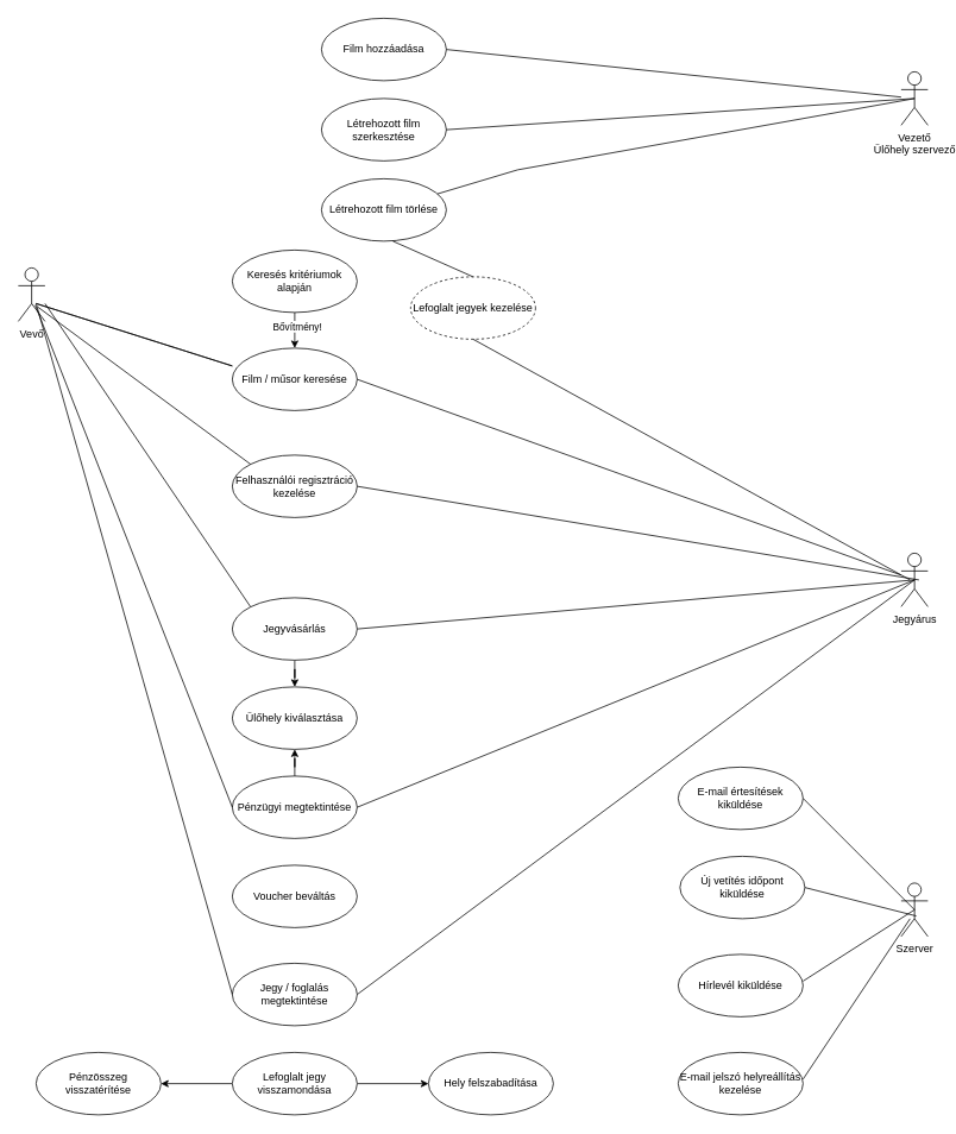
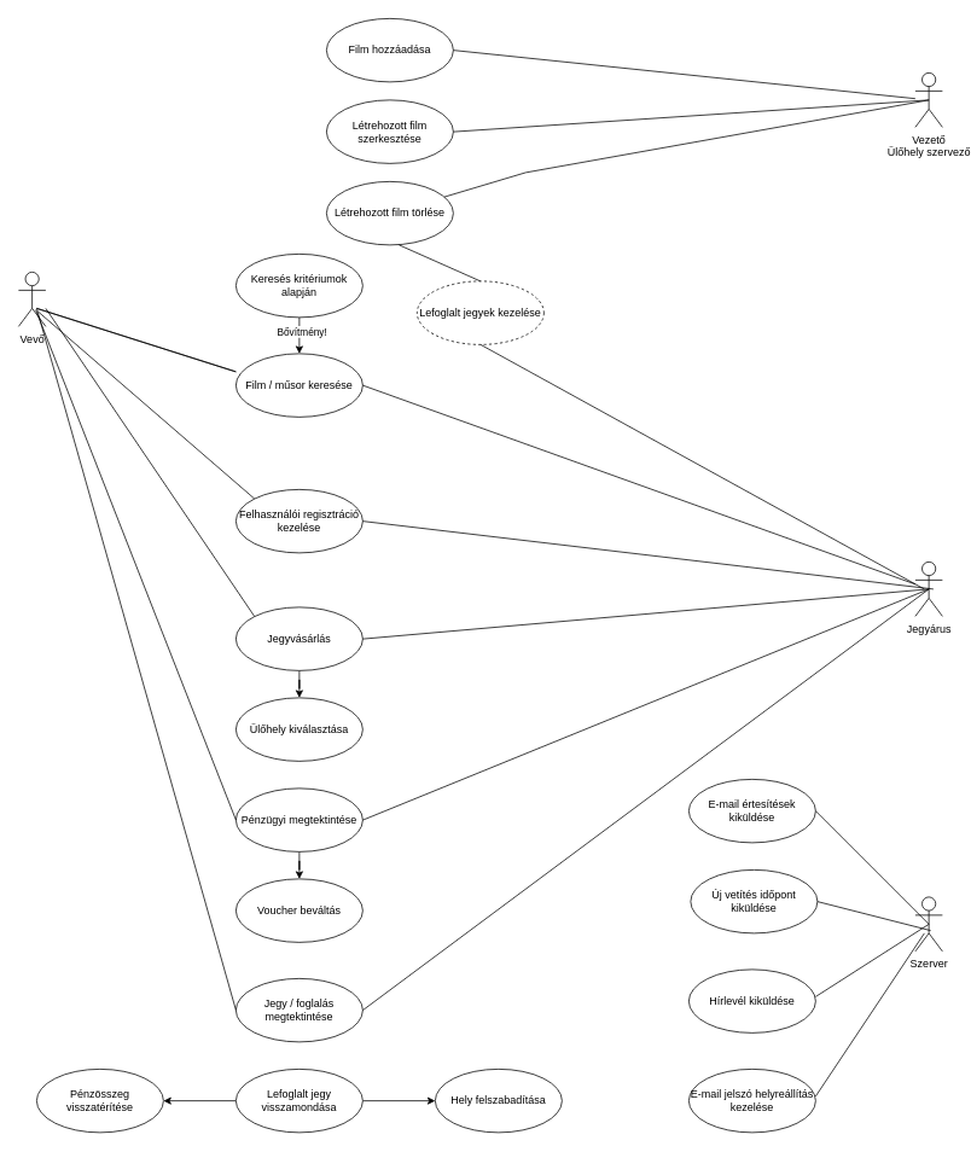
  <mxCell id="0" />
  <mxCell id="1" parent="0" />
  <mxCell id="2" value="Vevő" style="shape=umlActor;verticalLabelPosition=bottom;verticalAlign=top;html=1;" vertex="1" parent="1"><mxGeometry x="20" y="300" width="30" height="60" as="geometry" /></mxCell>
  <mxCell id="3" value="Vezető&lt;br&gt;Ülőhely szervező" style="shape=umlActor;verticalLabelPosition=bottom;verticalAlign=top;html=1;" vertex="1" parent="1"><mxGeometry x="1010" y="80" width="30" height="60" as="geometry" /></mxCell>
  <mxCell id="4" value="Film hozzáadása" style="ellipse;whiteSpace=wrap;html=1;" vertex="1" parent="1"><mxGeometry x="360" y="20" width="140" height="70" as="geometry" /></mxCell>
  <mxCell id="5" value="Létrehozott film szerkesztése" style="ellipse;whiteSpace=wrap;html=1;" vertex="1" parent="1"><mxGeometry x="360" y="110" width="140" height="70" as="geometry" /></mxCell>
  <mxCell id="6" value="Létrehozott film törlése" style="ellipse;whiteSpace=wrap;html=1;" vertex="1" parent="1"><mxGeometry x="360" y="200" width="140" height="70" as="geometry" /></mxCell>
  <mxCell id="7" value="" style="endArrow=none;html=1;rounded=0;exitX=1;exitY=0.5;exitDx=0;exitDy=0;" edge="1" parent="1" source="4" target="3"><mxGeometry width="50" height="50" relative="1" as="geometry"><mxPoint x="330" y="400" as="sourcePoint" /><mxPoint x="380" y="350" as="targetPoint" /></mxGeometry></mxCell>
  <mxCell id="8" value="" style="endArrow=none;html=1;rounded=0;exitX=1;exitY=0.5;exitDx=0;exitDy=0;entryX=0.5;entryY=0.5;entryDx=0;entryDy=0;entryPerimeter=0;" edge="1" parent="1" source="5" target="3"><mxGeometry width="50" height="50" relative="1" as="geometry"><mxPoint x="510" y="60" as="sourcePoint" /><mxPoint x="620" y="91" as="targetPoint" /></mxGeometry></mxCell>
  <mxCell id="9" value="" style="endArrow=none;html=1;rounded=0;entryX=0.5;entryY=0.5;entryDx=0;entryDy=0;entryPerimeter=0;" edge="1" parent="1" source="6" target="3"><mxGeometry width="50" height="50" relative="1" as="geometry"><mxPoint x="520" y="75" as="sourcePoint" /><mxPoint x="630" y="106" as="targetPoint" /><Array as="points"><mxPoint x="580" y="190" /></Array></mxGeometry></mxCell>
  <mxCell id="10" value="Film / műsor keresése" style="ellipse;whiteSpace=wrap;html=1;" vertex="1" parent="1"><mxGeometry x="260" y="390" width="140" height="70" as="geometry" /></mxCell>
  <mxCell id="11" value="" style="endArrow=none;html=1;rounded=0;" edge="1" parent="1"><mxGeometry width="50" height="50" relative="1" as="geometry"><mxPoint x="260" y="410" as="sourcePoint" /><mxPoint x="260" y="410" as="targetPoint" /><Array as="points"><mxPoint x="40" y="340" /></Array></mxGeometry></mxCell>
  <mxCell id="12" value="Jegyárus" style="shape=umlActor;verticalLabelPosition=bottom;verticalAlign=top;html=1;outlineConnect=0;" vertex="1" parent="1"><mxGeometry x="1010" y="620" width="30" height="60" as="geometry" /></mxCell>
  <mxCell id="13" value="" style="endArrow=none;html=1;rounded=0;exitX=1;exitY=0.5;exitDx=0;exitDy=0;" edge="1" parent="1" source="10" target="12"><mxGeometry width="50" height="50" relative="1" as="geometry"><mxPoint x="410" y="440" as="sourcePoint" /><mxPoint x="380" y="550" as="targetPoint" /></mxGeometry></mxCell>
  <mxCell id="14" value="Lefoglalt jegyek kezelése" style="ellipse;whiteSpace=wrap;html=1;dashed=1;" vertex="1" parent="1"><mxGeometry x="460" y="310" width="140" height="70" as="geometry" /></mxCell>
  <mxCell id="15" value="" style="endArrow=none;html=1;rounded=0;exitX=0.5;exitY=0;exitDx=0;exitDy=0;" edge="1" parent="1" source="14"><mxGeometry width="50" height="50" relative="1" as="geometry"><mxPoint x="390" y="320" as="sourcePoint" /><mxPoint x="440" y="270" as="targetPoint" /></mxGeometry></mxCell>
  <mxCell id="16" value="" style="endArrow=none;html=1;rounded=0;entryX=0.5;entryY=1;entryDx=0;entryDy=0;" edge="1" parent="1" target="14"><mxGeometry width="50" height="50" relative="1" as="geometry"><mxPoint x="1020" y="650" as="sourcePoint" /><mxPoint x="600" y="390" as="targetPoint" /></mxGeometry></mxCell>
- <mxCell id="17" value="Felhasználói regisztráció kezelése" style="ellipse;whiteSpace=wrap;html=1;" vertex="1" parent="1"><mxGeometry x="260" y="510" width="140" height="70" as="geometry" /></mxCell>
+ <mxCell id="17" value="Felhasználói regisztráció kezelése" style="ellipse;whiteSpace=wrap;html=1;" vertex="1" parent="1"><mxGeometry x="260" y="540" width="140" height="70" as="geometry" /></mxCell>
  <mxCell id="18" value="" style="endArrow=none;html=1;rounded=0;entryX=0.722;entryY=0.728;entryDx=0;entryDy=0;entryPerimeter=0;exitX=0;exitY=0;exitDx=0;exitDy=0;" edge="1" parent="1" source="17" target="2"><mxGeometry width="50" height="50" relative="1" as="geometry"><mxPoint x="30" y="470" as="sourcePoint" /><mxPoint x="80" y="420" as="targetPoint" /></mxGeometry></mxCell>
  <mxCell id="19" value="" style="endArrow=none;html=1;rounded=0;entryX=1;entryY=0.5;entryDx=0;entryDy=0;" edge="1" parent="1" target="17"><mxGeometry width="50" height="50" relative="1" as="geometry"><mxPoint x="1030" y="650" as="sourcePoint" /><mxPoint x="420" y="650" as="targetPoint" /></mxGeometry></mxCell>
  <mxCell id="20" value="" style="edgeStyle=orthogonalEdgeStyle;rounded=0;orthogonalLoop=1;jettySize=auto;html=1;" edge="1" parent="1" source="21" target="24"><mxGeometry relative="1" as="geometry" /></mxCell>
  <mxCell id="21" value="Jegyvásárlás" style="ellipse;whiteSpace=wrap;html=1;" vertex="1" parent="1"><mxGeometry x="260" y="670" width="140" height="70" as="geometry" /></mxCell>
  <mxCell id="22" value="" style="endArrow=none;html=1;rounded=0;exitX=0;exitY=0;exitDx=0;exitDy=0;" edge="1" parent="1" source="21"><mxGeometry width="50" height="50" relative="1" as="geometry"><mxPoint x="0" y="390" as="sourcePoint" /><mxPoint x="50" y="340" as="targetPoint" /></mxGeometry></mxCell>
  <mxCell id="23" value="" style="endArrow=none;html=1;rounded=0;exitX=1;exitY=0.5;exitDx=0;exitDy=0;entryX=0.5;entryY=0.5;entryDx=0;entryDy=0;entryPerimeter=0;" edge="1" parent="1" source="21" target="12"><mxGeometry width="50" height="50" relative="1" as="geometry"><mxPoint x="470" y="760" as="sourcePoint" /><mxPoint x="680" y="660" as="targetPoint" /></mxGeometry></mxCell>
  <mxCell id="24" value="Ülőhely kiválasztása" style="ellipse;whiteSpace=wrap;html=1;" vertex="1" parent="1"><mxGeometry x="260" y="770" width="140" height="70" as="geometry" /></mxCell>
- <mxCell id="25" value="" style="edgeStyle=orthogonalEdgeStyle;rounded=0;orthogonalLoop=1;jettySize=auto;html=1;" edge="1" parent="1" source="26" target="24"><mxGeometry relative="1" as="geometry" /></mxCell>
+ <mxCell id="25" value="" style="edgeStyle=orthogonalEdgeStyle;rounded=0;orthogonalLoop=1;jettySize=auto;html=1;" edge="1" parent="1" source="26" target="29"><mxGeometry relative="1" as="geometry" /></mxCell>
  <mxCell id="26" value="Pénzügyi megtektintése" style="ellipse;whiteSpace=wrap;html=1;" vertex="1" parent="1"><mxGeometry x="260" y="870" width="140" height="70" as="geometry" /></mxCell>
  <mxCell id="27" value="" style="endArrow=none;html=1;rounded=0;entryX=0.633;entryY=0.694;entryDx=0;entryDy=0;entryPerimeter=0;exitX=0;exitY=0.5;exitDx=0;exitDy=0;" edge="1" parent="1" source="26" target="2"><mxGeometry width="50" height="50" relative="1" as="geometry"><mxPoint x="20" y="440" as="sourcePoint" /><mxPoint x="70" y="390" as="targetPoint" /></mxGeometry></mxCell>
  <mxCell id="28" value="" style="endArrow=none;html=1;rounded=0;exitX=1;exitY=0.5;exitDx=0;exitDy=0;entryX=0.5;entryY=0.5;entryDx=0;entryDy=0;entryPerimeter=0;" edge="1" parent="1" source="26" target="12"><mxGeometry width="50" height="50" relative="1" as="geometry"><mxPoint x="520" y="870" as="sourcePoint" /><mxPoint x="680" y="660" as="targetPoint" /></mxGeometry></mxCell>
  <mxCell id="29" value="Voucher beváltás" style="ellipse;whiteSpace=wrap;html=1;" vertex="1" parent="1"><mxGeometry x="260" y="970" width="140" height="70" as="geometry" /></mxCell>
  <mxCell id="30" value="Jegy / foglalás megtektintése" style="ellipse;whiteSpace=wrap;html=1;" vertex="1" parent="1"><mxGeometry x="260" y="1080" width="140" height="70" as="geometry" /></mxCell>
  <mxCell id="31" value="" style="endArrow=none;html=1;rounded=0;exitX=0;exitY=0.5;exitDx=0;exitDy=0;" edge="1" parent="1" source="30"><mxGeometry width="50" height="50" relative="1" as="geometry"><mxPoint x="10" y="480" as="sourcePoint" /><mxPoint x="40" y="340" as="targetPoint" /></mxGeometry></mxCell>
  <mxCell id="32" value="" style="endArrow=none;html=1;rounded=0;exitX=1;exitY=0.5;exitDx=0;exitDy=0;entryX=0.5;entryY=0.5;entryDx=0;entryDy=0;entryPerimeter=0;" edge="1" parent="1" source="30" target="12"><mxGeometry width="50" height="50" relative="1" as="geometry"><mxPoint x="560" y="870" as="sourcePoint" /><mxPoint x="680" y="660" as="targetPoint" /></mxGeometry></mxCell>
  <mxCell id="33" value="" style="edgeStyle=orthogonalEdgeStyle;rounded=0;orthogonalLoop=1;jettySize=auto;html=1;" edge="1" parent="1" source="35" target="36"><mxGeometry relative="1" as="geometry" /></mxCell>
  <mxCell id="34" value="" style="edgeStyle=orthogonalEdgeStyle;rounded=0;orthogonalLoop=1;jettySize=auto;html=1;" edge="1" parent="1" source="35" target="37"><mxGeometry relative="1" as="geometry" /></mxCell>
  <mxCell id="35" value="Lefoglalt jegy visszamondása" style="ellipse;whiteSpace=wrap;html=1;" vertex="1" parent="1"><mxGeometry x="260" y="1180" width="140" height="70" as="geometry" /></mxCell>
  <mxCell id="36" value="Pénzösszeg visszatérítése" style="ellipse;whiteSpace=wrap;html=1;" vertex="1" parent="1"><mxGeometry x="40" y="1180" width="140" height="70" as="geometry" /></mxCell>
  <mxCell id="37" value="Hely felszabadítása" style="ellipse;whiteSpace=wrap;html=1;" vertex="1" parent="1"><mxGeometry x="480" y="1180" width="140" height="70" as="geometry" /></mxCell>
  <mxCell id="38" value="Szerver" style="shape=umlActor;verticalLabelPosition=bottom;verticalAlign=top;html=1;" vertex="1" parent="1"><mxGeometry x="1010" y="990" width="30" height="60" as="geometry" /></mxCell>
  <mxCell id="39" value="E-mail értesítések kiküldése" style="ellipse;whiteSpace=wrap;html=1;" vertex="1" parent="1"><mxGeometry x="760" y="860" width="140" height="70" as="geometry" /></mxCell>
  <mxCell id="40" value="Új vetítés időpont kiküldése" style="ellipse;whiteSpace=wrap;html=1;" vertex="1" parent="1"><mxGeometry x="762" y="960" width="140" height="70" as="geometry" /></mxCell>
  <mxCell id="41" value="Hírlevél kiküldése" style="ellipse;whiteSpace=wrap;html=1;" vertex="1" parent="1"><mxGeometry x="760" y="1070" width="140" height="70" as="geometry" /></mxCell>
  <mxCell id="42" value="E-mail jelszó helyreállítás kezelése" style="ellipse;whiteSpace=wrap;html=1;" vertex="1" parent="1"><mxGeometry x="760" y="1180" width="140" height="70" as="geometry" /></mxCell>
  <mxCell id="43" value="" style="endArrow=none;html=1;rounded=0;exitX=1;exitY=0.5;exitDx=0;exitDy=0;entryX=0.5;entryY=0.5;entryDx=0;entryDy=0;entryPerimeter=0;" edge="1" parent="1" source="39" target="38"><mxGeometry width="50" height="50" relative="1" as="geometry"><mxPoint x="980" y="1070" as="sourcePoint" /><mxPoint x="1030" y="1020" as="targetPoint" /></mxGeometry></mxCell>
  <mxCell id="44" value="" style="endArrow=none;html=1;rounded=0;entryX=0.5;entryY=0.5;entryDx=0;entryDy=0;entryPerimeter=0;" edge="1" parent="1" target="38"><mxGeometry width="50" height="50" relative="1" as="geometry"><mxPoint x="900" y="1100" as="sourcePoint" /><mxPoint x="950" y="1050" as="targetPoint" /></mxGeometry></mxCell>
  <mxCell id="45" value="" style="endArrow=none;html=1;rounded=0;entryX=0.567;entryY=0.617;entryDx=0;entryDy=0;entryPerimeter=0;exitX=1;exitY=0.5;exitDx=0;exitDy=0;" edge="1" parent="1" source="40" target="38"><mxGeometry width="50" height="50" relative="1" as="geometry"><mxPoint x="910" y="1080" as="sourcePoint" /><mxPoint x="960" y="1030" as="targetPoint" /></mxGeometry></mxCell>
  <mxCell id="46" value="" style="endArrow=none;html=1;rounded=0;" edge="1" parent="1"><mxGeometry width="50" height="50" relative="1" as="geometry"><mxPoint x="900" y="1210" as="sourcePoint" /><mxPoint x="1020" y="1030" as="targetPoint" /></mxGeometry></mxCell>
  <mxCell id="47" style="edgeStyle=orthogonalEdgeStyle;rounded=0;orthogonalLoop=1;jettySize=auto;html=1;exitX=0.5;exitY=1;exitDx=0;exitDy=0;entryX=0.5;entryY=0;entryDx=0;entryDy=0;" edge="1" parent="1" source="49" target="10"><mxGeometry relative="1" as="geometry" /></mxCell>
  <mxCell id="48" value="Bővítmény!" style="edgeLabel;html=1;align=center;verticalAlign=middle;resizable=0;points=[];" vertex="1" connectable="0" parent="47"><mxGeometry x="-0.267" y="2" relative="1" as="geometry"><mxPoint as="offset" /></mxGeometry></mxCell>
  <mxCell id="49" value="Keresés kritériumok alapján" style="ellipse;whiteSpace=wrap;html=1;" vertex="1" parent="1"><mxGeometry x="260" y="280" width="140" height="70" as="geometry" /></mxCell>
